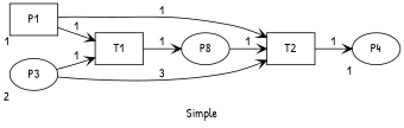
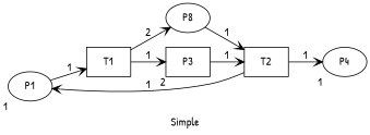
  digraph {
    fontname="Patrick Hand"
    label=Simple
    rankdir=LR
    node [fontname="Patrick Hand"]
    edge [arrowhead=vee fontname="Patrick Hand"]
-   P1 [xlabel=1 shape=box]
+   P1 [xlabel=1]
    T1 [shape=rectangle]
    n3 [label=P8]
-   P3 [xlabel=2]
+   P3 [xlabel=2 shape=box]
    T2 [shape=rectangle]
    P4 [xlabel=1]
    P1 -> T1 [label=1]
-   T1 -> n3 [label=1]
-   P3 -> T1 [label=1]
+   T1 -> n3 [label=2]
+   T1 -> P3 [label=1]
    n3 -> T2 [label=1]
-   P3 -> T2 [label=3]
-   P1 -> T2 [label=1]
+   P3 -> T2 [label=1]
+   T2 -> P1 [label=1]
    T2 -> P4 [label=1]
  }
